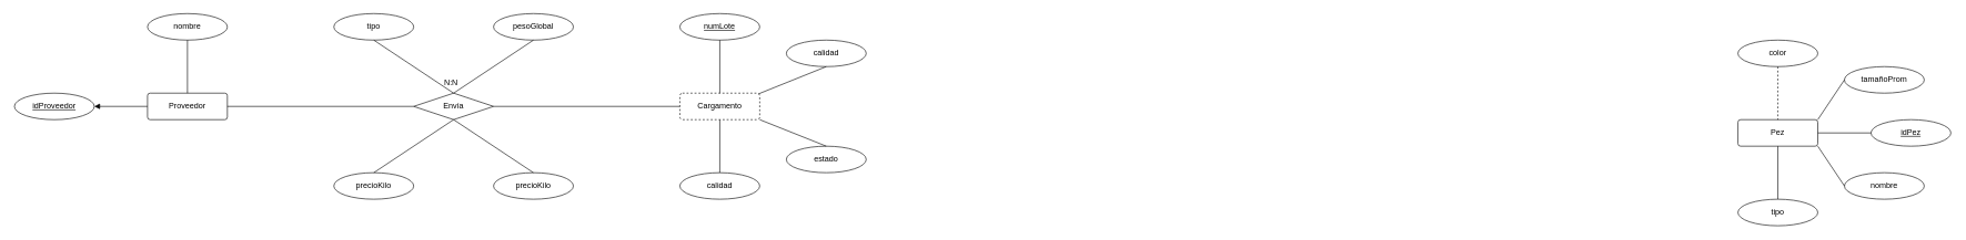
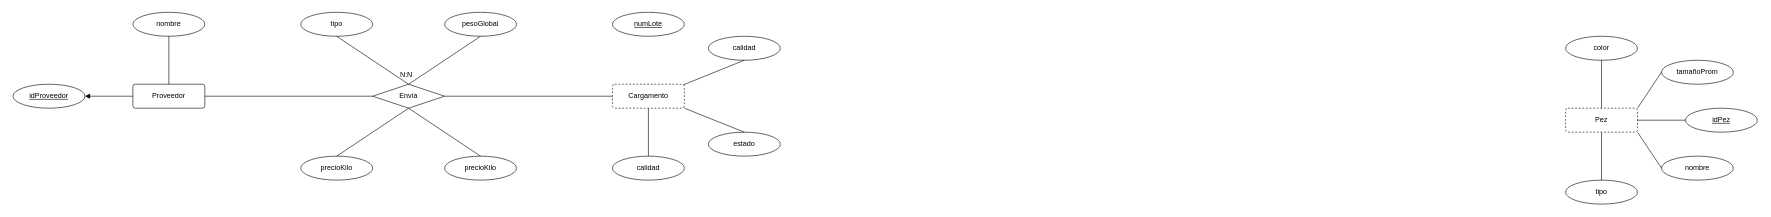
  <mxCell id="0" />
  <mxCell id="1" parent="0" />
  <mxCell id="2" value="Proveedor" style="rounded=1;arcSize=10;whiteSpace=wrap;html=1;align=center;" vertex="1" parent="1"><mxGeometry x="220" y="140" width="120" height="40" as="geometry" /></mxCell>
  <mxCell id="3" value="nombre" style="ellipse;whiteSpace=wrap;html=1;align=center;" vertex="1" parent="1"><mxGeometry x="220" y="20" width="120" height="40" as="geometry" /></mxCell>
  <mxCell id="4" value="idProveedor" style="ellipse;whiteSpace=wrap;html=1;align=center;fontStyle=4;" vertex="1" parent="1"><mxGeometry x="20" y="140" width="120" height="40" as="geometry" /></mxCell>
  <mxCell id="5" value="" style="endArrow=block;html=1;rounded=0;exitX=0;exitY=0.5;exitDx=0;exitDy=0;entryX=1;entryY=0.5;entryDx=0;entryDy=0;" edge="1" parent="1" source="2" target="4"><mxGeometry relative="1" as="geometry"><mxPoint x="190" y="100" as="sourcePoint" /><mxPoint x="190" y="180" as="targetPoint" /></mxGeometry></mxCell>
  <mxCell id="6" value="" style="endArrow=none;html=1;rounded=0;exitX=0.5;exitY=0;exitDx=0;exitDy=0;entryX=0.5;entryY=1;entryDx=0;entryDy=0;" edge="1" parent="1" source="2" target="3"><mxGeometry relative="1" as="geometry"><mxPoint x="280" y="100" as="sourcePoint" /><mxPoint x="200" y="100" as="targetPoint" /></mxGeometry></mxCell>
  <mxCell id="7" value="Envía" style="shape=rhombus;perimeter=rhombusPerimeter;whiteSpace=wrap;html=1;align=center;" vertex="1" parent="1"><mxGeometry x="620" y="140" width="120" height="40" as="geometry" /></mxCell>
  <mxCell id="8" value="N:N" style="text;strokeColor=none;fillColor=none;spacingLeft=4;spacingRight=4;overflow=hidden;rotatable=0;points=[[0,0.5],[1,0.5]];portConstraint=eastwest;fontSize=12;" vertex="1" parent="1"><mxGeometry x="660" y="110" width="40" height="30" as="geometry" /></mxCell>
  <mxCell id="9" value="" style="endArrow=none;html=1;rounded=0;exitX=1;exitY=0.5;exitDx=0;exitDy=0;entryX=0;entryY=0.5;entryDx=0;entryDy=0;" edge="1" parent="1" source="2" target="7"><mxGeometry relative="1" as="geometry"><mxPoint x="430" y="210" as="sourcePoint" /><mxPoint x="590" y="210" as="targetPoint" /></mxGeometry></mxCell>
  <mxCell id="10" value="" style="endArrow=none;html=1;rounded=0;entryX=0;entryY=0.5;entryDx=0;entryDy=0;" edge="1" parent="1" source="7" target="30"><mxGeometry relative="1" as="geometry"><mxPoint x="740" y="159.41" as="sourcePoint" /><mxPoint x="1020" y="160" as="targetPoint" /></mxGeometry></mxCell>
  <mxCell id="11" value="tipo" style="ellipse;whiteSpace=wrap;html=1;align=center;" vertex="1" parent="1"><mxGeometry x="500" y="20" width="120" height="40" as="geometry" /></mxCell>
  <mxCell id="12" value="" style="endArrow=none;html=1;rounded=0;exitX=0.5;exitY=1;exitDx=0;exitDy=0;entryX=0.5;entryY=0;entryDx=0;entryDy=0;" edge="1" parent="1" source="11" target="7"><mxGeometry relative="1" as="geometry"><mxPoint x="550" y="100" as="sourcePoint" /><mxPoint x="710" y="100" as="targetPoint" /></mxGeometry></mxCell>
  <mxCell id="13" value="pesoGlobal" style="ellipse;whiteSpace=wrap;html=1;align=center;" vertex="1" parent="1"><mxGeometry x="740" y="20" width="120" height="40" as="geometry" /></mxCell>
  <mxCell id="14" value="" style="endArrow=none;html=1;rounded=0;exitX=0.5;exitY=1;exitDx=0;exitDy=0;entryX=0.5;entryY=0;entryDx=0;entryDy=0;" edge="1" parent="1" source="13" target="7"><mxGeometry relative="1" as="geometry"><mxPoint x="687" y="160" as="sourcePoint" /><mxPoint x="720" y="140" as="targetPoint" /></mxGeometry></mxCell>
  <mxCell id="15" value="precioKilo" style="ellipse;whiteSpace=wrap;html=1;align=center;" vertex="1" parent="1"><mxGeometry x="500" y="260" width="120" height="40" as="geometry" /></mxCell>
  <mxCell id="16" value="precioKilo" style="ellipse;whiteSpace=wrap;html=1;align=center;" vertex="1" parent="1"><mxGeometry x="740" y="260" width="120" height="40" as="geometry" /></mxCell>
  <mxCell id="17" value="" style="endArrow=none;html=1;rounded=0;exitX=0.5;exitY=1;exitDx=0;exitDy=0;entryX=0.5;entryY=0;entryDx=0;entryDy=0;" edge="1" parent="1" source="7" target="15"><mxGeometry relative="1" as="geometry"><mxPoint x="570" y="200" as="sourcePoint" /><mxPoint x="690" y="280" as="targetPoint" /></mxGeometry></mxCell>
  <mxCell id="18" value="" style="endArrow=none;html=1;rounded=0;exitX=0.5;exitY=1;exitDx=0;exitDy=0;entryX=0.5;entryY=0;entryDx=0;entryDy=0;" edge="1" parent="1" source="7" target="16"><mxGeometry relative="1" as="geometry"><mxPoint x="770" y="190" as="sourcePoint" /><mxPoint x="650" y="270" as="targetPoint" /></mxGeometry></mxCell>
- <mxCell id="19" value="Pez" style="rounded=1;arcSize=10;whiteSpace=wrap;html=1;align=center;" vertex="1" parent="1"><mxGeometry x="2610" y="180" width="120" height="40" as="geometry" /></mxCell>
+ <mxCell id="19" value="Pez" style="rounded=1;arcSize=10;whiteSpace=wrap;html=1;align=center;dashed=1;" vertex="1" parent="1"><mxGeometry x="2610" y="180" width="120" height="40" as="geometry" /></mxCell>
  <mxCell id="20" value="tamañoProm" style="ellipse;whiteSpace=wrap;html=1;align=center;" vertex="1" parent="1"><mxGeometry x="2770" y="100" width="120" height="40" as="geometry" /></mxCell>
  <mxCell id="21" value="nombre" style="ellipse;whiteSpace=wrap;html=1;align=center;" vertex="1" parent="1"><mxGeometry x="2770" y="260" width="120" height="40" as="geometry" /></mxCell>
  <mxCell id="22" value="tipo" style="ellipse;whiteSpace=wrap;html=1;align=center;" vertex="1" parent="1"><mxGeometry x="2610" y="300" width="120" height="40" as="geometry" /></mxCell>
  <mxCell id="23" value="color" style="ellipse;whiteSpace=wrap;html=1;align=center;" vertex="1" parent="1"><mxGeometry x="2610" y="60" width="120" height="40" as="geometry" /></mxCell>
  <mxCell id="24" value="idPez" style="ellipse;whiteSpace=wrap;html=1;align=center;fontStyle=4;" vertex="1" parent="1"><mxGeometry x="2810" y="180" width="120" height="40" as="geometry" /></mxCell>
- <mxCell id="25" value="" style="endArrow=none;html=1;rounded=0;exitX=0.5;exitY=1;exitDx=0;exitDy=0;entryX=0.5;entryY=0;entryDx=0;entryDy=0;dashed=1;" edge="1" parent="1" source="23" target="19"><mxGeometry relative="1" as="geometry"><mxPoint x="2420" y="360" as="sourcePoint" /><mxPoint x="2580" y="360" as="targetPoint" /></mxGeometry></mxCell>
+ <mxCell id="25" value="" style="endArrow=none;html=1;rounded=0;exitX=0.5;exitY=1;exitDx=0;exitDy=0;entryX=0.5;entryY=0;entryDx=0;entryDy=0;" edge="1" parent="1" source="23" target="19"><mxGeometry relative="1" as="geometry"><mxPoint x="2420" y="360" as="sourcePoint" /><mxPoint x="2580" y="360" as="targetPoint" /></mxGeometry></mxCell>
  <mxCell id="26" value="" style="endArrow=none;html=1;rounded=0;exitX=0;exitY=0.5;exitDx=0;exitDy=0;entryX=1;entryY=1;entryDx=0;entryDy=0;" edge="1" parent="1" source="21" target="19"><mxGeometry relative="1" as="geometry"><mxPoint x="2590" y="150" as="sourcePoint" /><mxPoint x="2590" y="230" as="targetPoint" /></mxGeometry></mxCell>
  <mxCell id="27" value="" style="endArrow=none;html=1;rounded=0;entryX=1;entryY=0.5;entryDx=0;entryDy=0;exitX=0;exitY=0.5;exitDx=0;exitDy=0;" edge="1" parent="1" source="24" target="19"><mxGeometry relative="1" as="geometry"><mxPoint x="2800" y="220" as="sourcePoint" /><mxPoint x="2800" y="260" as="targetPoint" /></mxGeometry></mxCell>
  <mxCell id="28" value="" style="endArrow=none;html=1;rounded=0;exitX=0;exitY=0.5;exitDx=0;exitDy=0;entryX=1;entryY=0;entryDx=0;entryDy=0;" edge="1" parent="1" source="20" target="19"><mxGeometry relative="1" as="geometry"><mxPoint x="2560" y="260" as="sourcePoint" /><mxPoint x="2630" y="240" as="targetPoint" /></mxGeometry></mxCell>
  <mxCell id="29" value="" style="endArrow=none;html=1;rounded=0;exitX=0.5;exitY=0;exitDx=0;exitDy=0;entryX=0.5;entryY=1;entryDx=0;entryDy=0;" edge="1" parent="1" source="22" target="19"><mxGeometry relative="1" as="geometry"><mxPoint x="2610" y="300" as="sourcePoint" /><mxPoint x="2650" y="240" as="targetPoint" /></mxGeometry></mxCell>
  <mxCell id="30" value="Cargamento" style="rounded=1;arcSize=10;whiteSpace=wrap;html=1;align=center;dashed=1;" vertex="1" parent="1"><mxGeometry x="1020" y="140" width="120" height="40" as="geometry" /></mxCell>
  <mxCell id="31" value="numLote" style="ellipse;whiteSpace=wrap;html=1;align=center;fontStyle=4;" vertex="1" parent="1"><mxGeometry x="1020" y="20" width="120" height="40" as="geometry" /></mxCell>
  <mxCell id="32" value="calidad" style="ellipse;whiteSpace=wrap;html=1;align=center;" vertex="1" parent="1"><mxGeometry x="1020" y="260" width="120" height="40" as="geometry" /></mxCell>
  <mxCell id="33" value="" style="endArrow=none;html=1;rounded=0;exitX=0.5;exitY=1;exitDx=0;exitDy=0;entryX=0.5;entryY=0;entryDx=0;entryDy=0;" edge="1" parent="1" source="30" target="32"><mxGeometry relative="1" as="geometry"><mxPoint x="1080" y="190" as="sourcePoint" /><mxPoint x="1200" y="270" as="targetPoint" /></mxGeometry></mxCell>
- <mxCell id="34" value="" style="endArrow=none;html=1;rounded=0;" edge="1" parent="1" source="31" target="30"><mxGeometry relative="1" as="geometry"><mxPoint x="1079.41" y="60" as="sourcePoint" /><mxPoint x="1079.41" y="140" as="targetPoint" /></mxGeometry></mxCell>
  <mxCell id="35" value="calidad" style="ellipse;whiteSpace=wrap;html=1;align=center;" vertex="1" parent="1"><mxGeometry x="1180" y="60" width="120" height="40" as="geometry" /></mxCell>
  <mxCell id="36" value="" style="endArrow=none;html=1;rounded=0;exitX=0.5;exitY=1;exitDx=0;exitDy=0;entryX=0.984;entryY=0.029;entryDx=0;entryDy=0;entryPerimeter=0;" edge="1" parent="1" source="35" target="30"><mxGeometry relative="1" as="geometry"><mxPoint x="1200" y="150" as="sourcePoint" /><mxPoint x="1150" y="140" as="targetPoint" /></mxGeometry></mxCell>
  <mxCell id="37" value="estado" style="ellipse;whiteSpace=wrap;html=1;align=center;" vertex="1" parent="1"><mxGeometry x="1180" y="220" width="120" height="40" as="geometry" /></mxCell>
  <mxCell id="38" value="" style="endArrow=none;html=1;rounded=0;exitX=0.5;exitY=0;exitDx=0;exitDy=0;entryX=1;entryY=1;entryDx=0;entryDy=0;" edge="1" parent="1" source="37" target="30"><mxGeometry relative="1" as="geometry"><mxPoint x="1241.92" y="170" as="sourcePoint" /><mxPoint x="1140" y="211.16" as="targetPoint" /></mxGeometry></mxCell>
